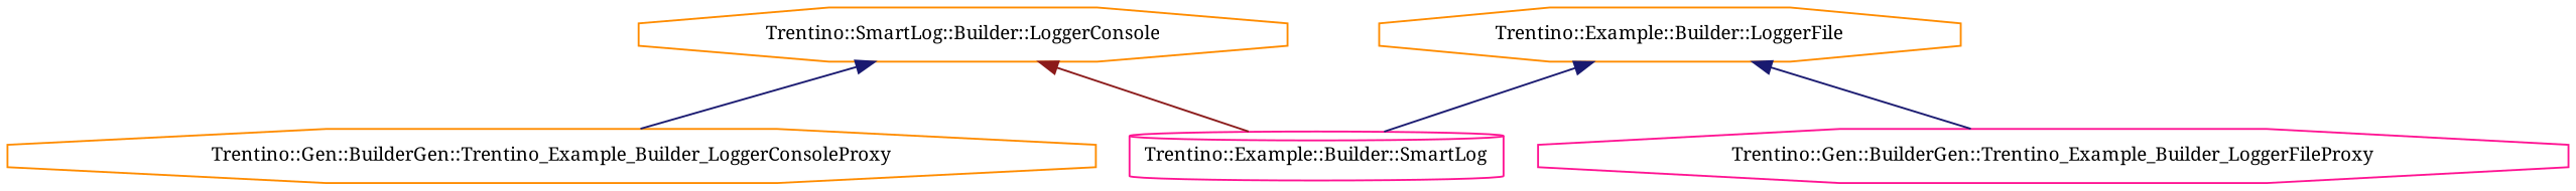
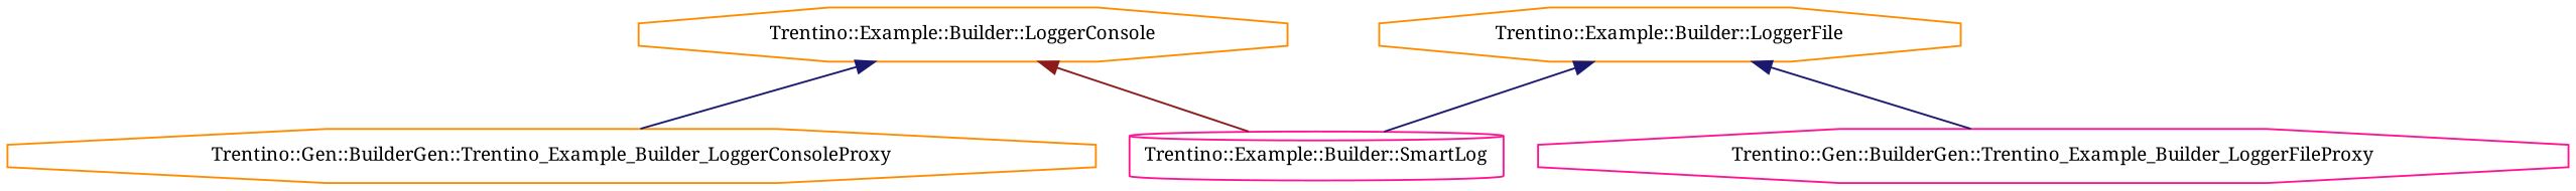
  digraph {
    fontname="Noto Serif"
    rankdir=TB
    node [color=darkorange fillcolor=white fontname="Noto Serif" fontsize=10 shape=octagon style=filled]
    edge [color=midnightblue dir=back fontname="Noto Serif" fontsize=10 labelfontname=Helvetica labelfontsize=10 style=solid]
-   n1 [height=0.2 label="Trentino::SmartLog::Builder::LoggerConsole" width=0.4]
+   n1 [height=0.2 label="Trentino::Example::Builder::LoggerConsole" width=0.4]
    n2 [color=deeppink height=0.2 label="Trentino::Example::Builder::SmartLog" shape=cylinder width=0.4]
    n3 [height=0.2 label="Trentino::Gen::BuilderGen::Trentino_Example_Builder_LoggerConsoleProxy" width=0.4]
    n4 [height=0.2 label="Trentino::Example::Builder::LoggerFile" width=0.4]
    n5 [color=deeppink height=0.2 label="Trentino::Gen::BuilderGen::Trentino_Example_Builder_LoggerFileProxy" width=0.4]
    n1 -> n2 [color=firebrick4]
    n1 -> n3
    n4 -> n2
    n4 -> n5
  }
